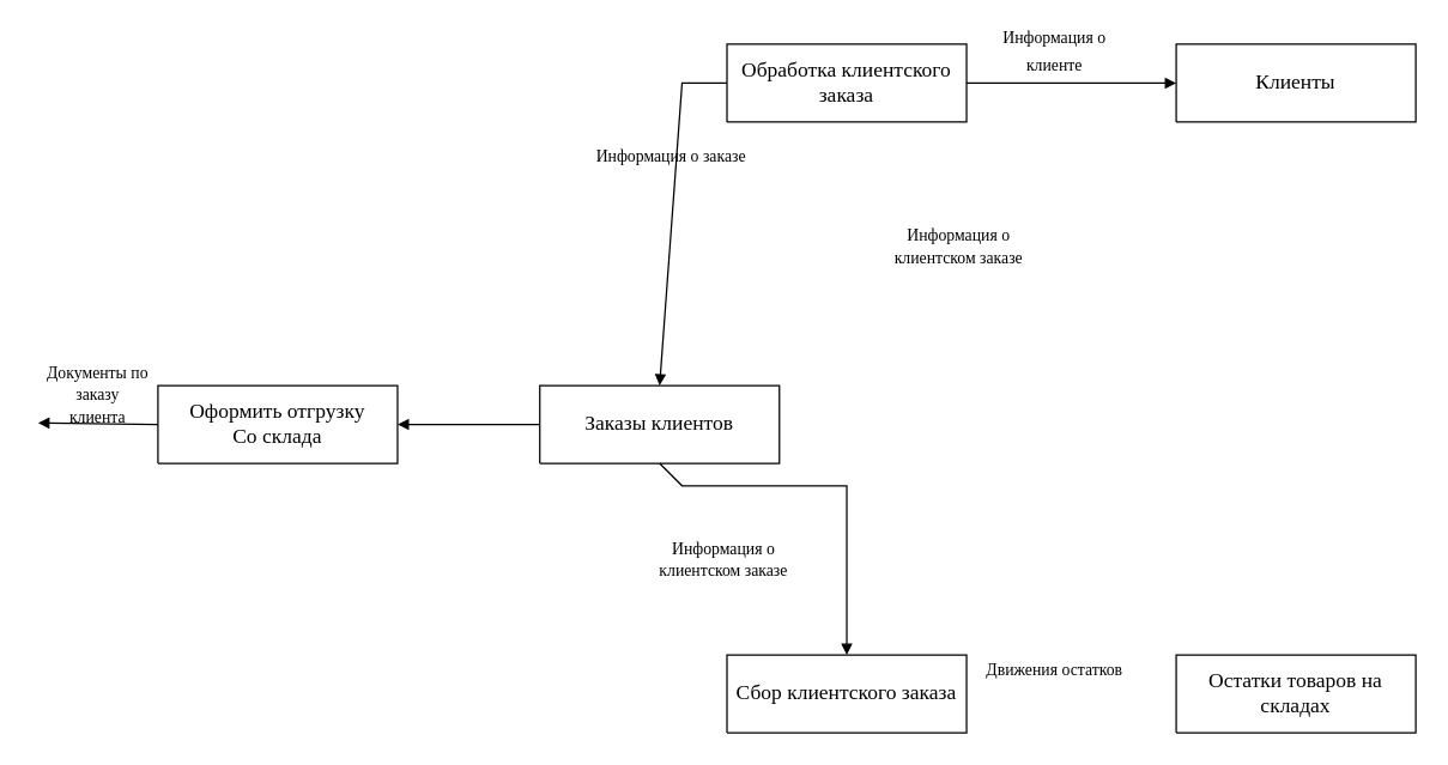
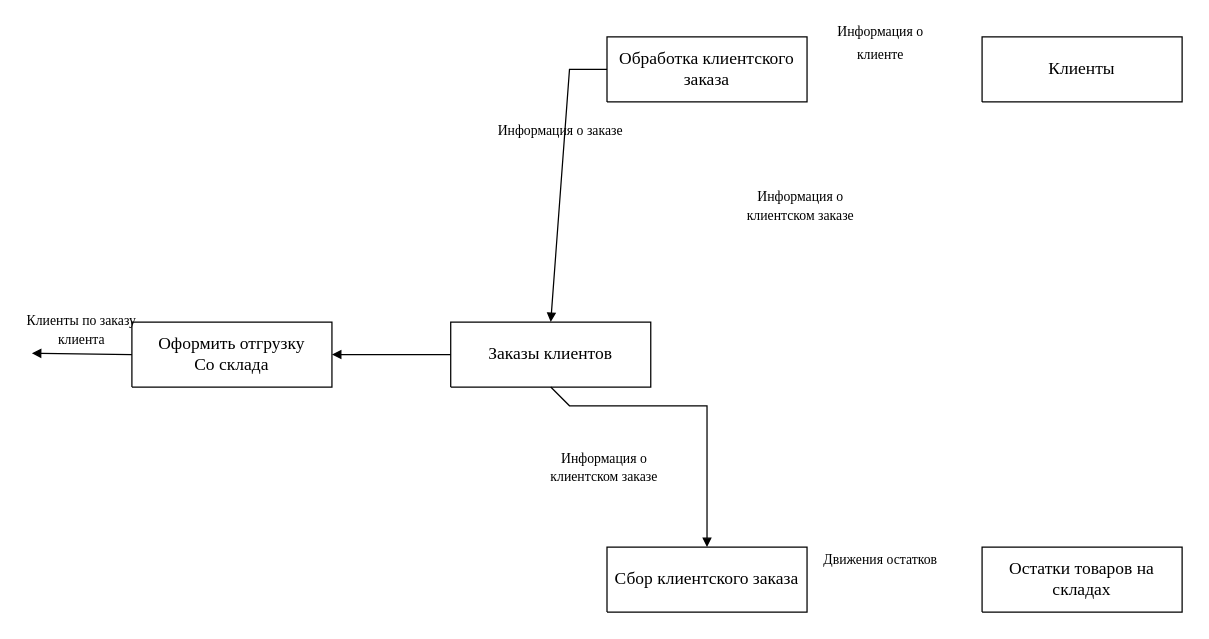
  <mxCell id="0" />
  <mxCell id="1" parent="0" />
  <mxCell id="2" value="&lt;font style=&quot;font-size:14px;font-family:Calibri;color:#000000;direction:ltr;letter-spacing:0px;line-height:120%;opacity:1&quot;&gt;Оформить отгрузку &lt;br/&gt;Со склада&lt;br/&gt;&lt;/font&gt;" style="verticalAlign=middle;align=center;vsdxID=41;fillColor=#ffffff;gradientColor=none;shape=stencil(nZBLDoAgDERP0z3SIyjew0SURgSD+Lu9kMZoXLhwN9O+tukAlrNpJg1SzDH4QW/URgNYgZTkjA4UkwJUgGXng+6DX1zLfmoymdXo17xh5zmRJ6Q42BWCfc2oJfdAr+Yv+AP9Cb7OJ3H/2JG1HNGz/84klThPVCc=);strokeColor=#000000;labelBackgroundColor=none;rounded=0;html=1;whiteSpace=wrap;" parent="1" vertex="1"><mxGeometry x="105" y="257" width="160" height="52" as="geometry" /></mxCell>
  <mxCell id="3" value="&lt;font style=&quot;font-size:14px;font-family:Calibri;color:#000000;direction:ltr;letter-spacing:0px;line-height:120%;opacity:1&quot;&gt;Заказы клиентов&lt;br/&gt;&lt;/font&gt;" style="verticalAlign=middle;align=center;vsdxID=42;fillColor=#ffffff;gradientColor=none;shape=stencil(nZBLDoAgDERP0z3SIyjew0SURgSD+Lu9kMZoXLhwN9O+tukAlrNpJg1SzDH4QW/URgNYgZTkjA4UkwJUgGXng+6DX1zLfmoymdXo17xh5zmRJ6Q42BWCfc2oJfdAr+Yv+AP9Cb7OJ3H/2JG1HNGz/84klThPVCc=);strokeColor=#000000;labelBackgroundColor=none;rounded=0;html=1;whiteSpace=wrap;" parent="1" vertex="1"><mxGeometry x="360" y="257" width="160" height="52" as="geometry" /></mxCell>
  <mxCell id="4" value="&lt;font style=&quot;font-size:14px;font-family:Calibri;color:#000000;direction:ltr;letter-spacing:0px;line-height:120%;opacity:1&quot;&gt;Обработка клиентского&lt;br/&gt;заказа&lt;br/&gt;&lt;/font&gt;" style="verticalAlign=middle;align=center;vsdxID=43;fillColor=#ffffff;gradientColor=none;shape=stencil(nZBLDoAgDERP0z3SIyjew0SURgSD+Lu9kMZoXLhwN9O+tukAlrNpJg1SzDH4QW/URgNYgZTkjA4UkwJUgGXng+6DX1zLfmoymdXo17xh5zmRJ6Q42BWCfc2oJfdAr+Yv+AP9Cb7OJ3H/2JG1HNGz/84klThPVCc=);strokeColor=#000000;labelBackgroundColor=none;rounded=0;html=1;whiteSpace=wrap;" parent="1" vertex="1"><mxGeometry x="485" y="29" width="160" height="52" as="geometry" /></mxCell>
  <mxCell id="5" value="&lt;font style=&quot;font-size:14px;font-family:Calibri;color:#000000;direction:ltr;letter-spacing:0px;line-height:120%;opacity:1&quot;&gt;Клиенты&lt;br/&gt;&lt;/font&gt;" style="verticalAlign=middle;align=center;vsdxID=44;fillColor=#ffffff;gradientColor=none;shape=stencil(nZBLDoAgDERP0z3SIyjew0SURgSD+Lu9kMZoXLhwN9O+tukAlrNpJg1SzDH4QW/URgNYgZTkjA4UkwJUgGXng+6DX1zLfmoymdXo17xh5zmRJ6Q42BWCfc2oJfdAr+Yv+AP9Cb7OJ3H/2JG1HNGz/84klThPVCc=);strokeColor=#000000;labelBackgroundColor=none;rounded=0;html=1;whiteSpace=wrap;" parent="1" vertex="1"><mxGeometry x="785" y="29" width="160" height="52" as="geometry" /></mxCell>
  <mxCell id="6" value="&lt;font style=&quot;font-size:14px;font-family:Calibri;color:#000000;direction:ltr;letter-spacing:0px;line-height:120%;opacity:1&quot;&gt;Сбор клиентского заказа&lt;br/&gt;&lt;/font&gt;" style="verticalAlign=middle;align=center;vsdxID=45;fillColor=#ffffff;gradientColor=none;shape=stencil(nZBLDoAgDERP0z3SIyjew0SURgSD+Lu9kMZoXLhwN9O+tukAlrNpJg1SzDH4QW/URgNYgZTkjA4UkwJUgGXng+6DX1zLfmoymdXo17xh5zmRJ6Q42BWCfc2oJfdAr+Yv+AP9Cb7OJ3H/2JG1HNGz/84klThPVCc=);strokeColor=#000000;labelBackgroundColor=none;rounded=0;html=1;whiteSpace=wrap;" parent="1" vertex="1"><mxGeometry x="485" y="437" width="160" height="52" as="geometry" /></mxCell>
  <mxCell id="7" value="&lt;font style=&quot;font-size:14px;font-family:Calibri;color:#000000;direction:ltr;letter-spacing:0px;line-height:120%;opacity:1&quot;&gt;Остатки товаров на складах&lt;br/&gt;&lt;/font&gt;" style="verticalAlign=middle;align=center;vsdxID=46;fillColor=#ffffff;gradientColor=none;shape=stencil(nZBLDoAgDERP0z3SIyjew0SURgSD+Lu9kMZoXLhwN9O+tukAlrNpJg1SzDH4QW/URgNYgZTkjA4UkwJUgGXng+6DX1zLfmoymdXo17xh5zmRJ6Q42BWCfc2oJfdAr+Yv+AP9Cb7OJ3H/2JG1HNGz/84klThPVCc=);strokeColor=#000000;labelBackgroundColor=none;rounded=0;html=1;whiteSpace=wrap;" parent="1" vertex="1"><mxGeometry x="785" y="437" width="160" height="52" as="geometry" /></mxCell>
- <mxCell id="8" value="&lt;font style=&quot;font-size:11px;font-family:Calibri;color:#000000;direction:ltr;letter-spacing:0px;line-height:120%;opacity:1&quot;&gt;Документы по заказу&lt;br/&gt;клиента&lt;br/&gt;&lt;/font&gt;" style="verticalAlign=middle;align=center;vsdxID=48;fillColor=none;gradientColor=none;shape=stencil(nZBLDoAgDERP0z3SIyjew0SURgSD+Lu9kMZoXLhwN9O+tukAlrNpJg1SzDH4QW/URgNYgZTkjA4UkwJUgGXng+6DX1zLfmoymdXo17xh5zmRJ6Q42BWCfc2oJfdAr+Yv+AP9Cb7OJ3H/2JG1HNGz/84klThPVCc=);strokeColor=none;strokeWidth=2;labelBackgroundColor=none;rounded=0;html=1;whiteSpace=wrap;" parent="1" vertex="1"><mxGeometry x="20" y="249" width="90" height="28" as="geometry" /></mxCell>
+ <mxCell id="8" value="&lt;font style=&quot;font-size:11px;font-family:Calibri;color:#000000;direction:ltr;letter-spacing:0px;line-height:120%;opacity:1&quot;&gt;Клиенты по заказу&lt;br/&gt;клиента&lt;br/&gt;&lt;/font&gt;" style="verticalAlign=middle;align=center;vsdxID=48;fillColor=none;gradientColor=none;shape=stencil(nZBLDoAgDERP0z3SIyjew0SURgSD+Lu9kMZoXLhwN9O+tukAlrNpJg1SzDH4QW/URgNYgZTkjA4UkwJUgGXng+6DX1zLfmoymdXo17xh5zmRJ6Q42BWCfc2oJfdAr+Yv+AP9Cb7OJ3H/2JG1HNGz/84klThPVCc=);strokeColor=none;strokeWidth=2;labelBackgroundColor=none;rounded=0;html=1;whiteSpace=wrap;" parent="1" vertex="1"><mxGeometry x="20" y="249" width="90" height="28" as="geometry" /></mxCell>
  <mxCell id="9" value="&lt;font style=&quot;font-size:11px;font-family:Calibri;color:#000000;direction:ltr;letter-spacing:0px;line-height:120%;opacity:1&quot;&gt;Информация о заказе&lt;br/&gt;&lt;/font&gt;" style="verticalAlign=middle;align=center;vsdxID=53;fillColor=none;gradientColor=none;shape=stencil(nZBLDoAgDERP0z3SIyjew0SURgSD+Lu9kMZoXLhwN9O+tukAlrNpJg1SzDH4QW/URgNYgZTkjA4UkwJUgGXng+6DX1zLfmoymdXo17xh5zmRJ6Q42BWCfc2oJfdAr+Yv+AP9Cb7OJ3H/2JG1HNGz/84klThPVCc=);strokeColor=none;strokeWidth=2;labelBackgroundColor=none;rounded=0;html=1;whiteSpace=wrap;" parent="1" vertex="1"><mxGeometry x="341" y="90" width="214" height="28" as="geometry" /></mxCell>
  <mxCell id="10" value="&lt;p style=&quot;align:center;margin-left:0;margin-right:0;margin-top:0px;margin-bottom:0px;text-indent:0;valign:middle;direction:ltr;&quot;&gt;&lt;font style=&quot;font-size:11px;font-family:Calibri;color:#000000;direction:ltr;letter-spacing:0px;line-height:120%;opacity:1&quot;&gt;Информация о&lt;br/&gt;клиенте&lt;/font&gt;&lt;font style=&quot;font-size:16px;font-family:Themed;color:#000000;direction:ltr;letter-spacing:0px;line-height:120%;opacity:1&quot;&gt;&lt;br/&gt;&lt;/font&gt;&lt;/p&gt;" style="verticalAlign=middle;align=center;vsdxID=57;fillColor=none;gradientColor=none;shape=stencil(nZBLDoAgDERP0z3SIyjew0SURgSD+Lu9kMZoXLhwN9O+tukAlrNpJg1SzDH4QW/URgNYgZTkjA4UkwJUgGXng+6DX1zLfmoymdXo17xh5zmRJ6Q42BWCfc2oJfdAr+Yv+AP9Cb7OJ3H/2JG1HNGz/84klThPVCc=);strokeColor=none;strokeWidth=2;labelBackgroundColor=none;rounded=0;html=1;whiteSpace=wrap;" parent="1" vertex="1"><mxGeometry x="597" y="20" width="214" height="28" as="geometry" /></mxCell>
  <mxCell id="11" value="&lt;font style=&quot;font-size:11px;font-family:Calibri;color:#000000;direction:ltr;letter-spacing:0px;line-height:120%;opacity:1&quot;&gt;Информация о&lt;br/&gt;клиентском заказе&lt;br/&gt;&lt;/font&gt;" style="verticalAlign=middle;align=center;vsdxID=60;fillColor=none;gradientColor=none;shape=stencil(nZBLDoAgDERP0z3SIyjew0SURgSD+Lu9kMZoXLhwN9O+tukAlrNpJg1SzDH4QW/URgNYgZTkjA4UkwJUgGXng+6DX1zLfmoymdXo17xh5zmRJ6Q42BWCfc2oJfdAr+Yv+AP9Cb7OJ3H/2JG1HNGz/84klThPVCc=);strokeColor=none;strokeWidth=2;labelBackgroundColor=none;rounded=0;html=1;whiteSpace=wrap;" parent="1" vertex="1"><mxGeometry x="415" y="364" width="136" height="17" as="geometry" /></mxCell>
  <mxCell id="12" value="&lt;font style=&quot;font-size:11px;font-family:Calibri;color:#000000;direction:ltr;letter-spacing:0px;line-height:120%;opacity:1&quot;&gt;Информация о&lt;br/&gt;клиентском заказе&lt;br/&gt;&lt;/font&gt;" style="verticalAlign=middle;align=center;vsdxID=62;fillColor=none;gradientColor=none;shape=stencil(nZBLDoAgDERP0z3SIyjew0SURgSD+Lu9kMZoXLhwN9O+tukAlrNpJg1SzDH4QW/URgNYgZTkjA4UkwJUgGXng+6DX1zLfmoymdXo17xh5zmRJ6Q42BWCfc2oJfdAr+Yv+AP9Cb7OJ3H/2JG1HNGz/84klThPVCc=);strokeColor=none;strokeWidth=2;labelBackgroundColor=none;rounded=0;html=1;whiteSpace=wrap;" parent="1" vertex="1"><mxGeometry x="572" y="155" width="136" height="17" as="geometry" /></mxCell>
  <mxCell id="13" value="&lt;font style=&quot;font-size:11px;font-family:Calibri;color:#000000;direction:ltr;letter-spacing:0px;line-height:120%;opacity:1&quot;&gt;Движения остатков&lt;br/&gt;&lt;/font&gt;" style="verticalAlign=middle;align=center;vsdxID=64;fillColor=none;gradientColor=none;shape=stencil(nZBLDoAgDERP0z3SIyjew0SURgSD+Lu9kMZoXLhwN9O+tukAlrNpJg1SzDH4QW/URgNYgZTkjA4UkwJUgGXng+6DX1zLfmoymdXo17xh5zmRJ6Q42BWCfc2oJfdAr+Yv+AP9Cb7OJ3H/2JG1HNGz/84klThPVCc=);strokeColor=none;strokeWidth=2;labelBackgroundColor=none;rounded=0;html=1;whiteSpace=wrap;" parent="1" vertex="1"><mxGeometry x="597" y="433" width="214" height="28" as="geometry" /></mxCell>
  <mxCell id="14" parent="1" vertex="1"><mxGeometry x="25" y="282" as="geometry" /></mxCell>
  <mxCell id="15" style="vsdxID=47;edgeStyle=none;startArrow=none;endArrow=block;startSize=5;endSize=5;strokeColor=#000000;spacingTop=0;spacingBottom=0;spacingLeft=0;spacingRight=0;verticalAlign=middle;html=1;labelBackgroundColor=#ffffff;rounded=0;exitX=0;exitY=0.5;exitDx=0;exitDy=0;exitPerimeter=0;" parent="1" source="2" target="14" edge="1"><mxGeometry relative="1" as="geometry"><mxPoint as="offset" /><Array as="points" /></mxGeometry></mxCell>
  <mxCell id="16" style="vsdxID=51;edgeStyle=none;startArrow=none;endArrow=block;startSize=5;endSize=5;strokeColor=#000000;spacingTop=0;spacingBottom=0;spacingLeft=0;spacingRight=0;verticalAlign=middle;html=1;labelBackgroundColor=#ffffff;rounded=0;exitX=0;exitY=0.5;exitDx=0;exitDy=0;exitPerimeter=0;entryX=1;entryY=0.5;entryDx=0;entryDy=0;entryPerimeter=0;" parent="1" source="3" target="2" edge="1"><mxGeometry relative="1" as="geometry"><mxPoint as="offset" /><Array as="points" /></mxGeometry></mxCell>
  <mxCell id="17" style="vsdxID=52;edgeStyle=none;startArrow=none;endArrow=block;startSize=5;endSize=5;strokeColor=#000000;spacingTop=0;spacingBottom=0;spacingLeft=0;spacingRight=0;verticalAlign=middle;html=1;labelBackgroundColor=#ffffff;rounded=0;exitX=0;exitY=0.5;exitDx=0;exitDy=0;exitPerimeter=0;entryX=0.5;entryY=0;entryDx=0;entryDy=0;entryPerimeter=0;" parent="1" source="4" target="3" edge="1"><mxGeometry relative="1" as="geometry"><mxPoint as="offset" /><Array as="points"><mxPoint x="455" y="55" /></Array></mxGeometry></mxCell>
  <mxCell id="18" style="vsdxID=59;edgeStyle=none;startArrow=none;endArrow=block;startSize=5;endSize=5;strokeColor=#000000;spacingTop=0;spacingBottom=0;spacingLeft=0;spacingRight=0;verticalAlign=middle;html=1;labelBackgroundColor=#ffffff;rounded=0;exitX=0.5;exitY=1;exitDx=0;exitDy=0;exitPerimeter=0;entryX=0.5;entryY=0;entryDx=0;entryDy=0;entryPerimeter=0;" parent="1" source="3" target="6" edge="1"><mxGeometry relative="1" as="geometry"><mxPoint as="offset" /><Array as="points"><mxPoint x="455" y="324" /><mxPoint x="565" y="324" /></Array></mxGeometry></mxCell>
- <mxCell id="19" value="" style="vsdxID=55;edgeStyle=none;startArrow=none;endArrow=block;startSize=5;endSize=5;strokeColor=#000000;spacingTop=0;spacingBottom=0;spacingLeft=0;spacingRight=0;verticalAlign=middle;html=1;labelBackgroundColor=#ffffff;rounded=0;align=center;exitX=1;exitY=0.5;exitDx=0;exitDy=0;exitPerimeter=0;entryX=0;entryY=0.5;entryDx=0;entryDy=0;entryPerimeter=0;" parent="1" source="4" target="5" edge="1"><mxGeometry relative="1" as="geometry"><mxPoint as="offset" /><Array as="points" /></mxGeometry></mxCell>
